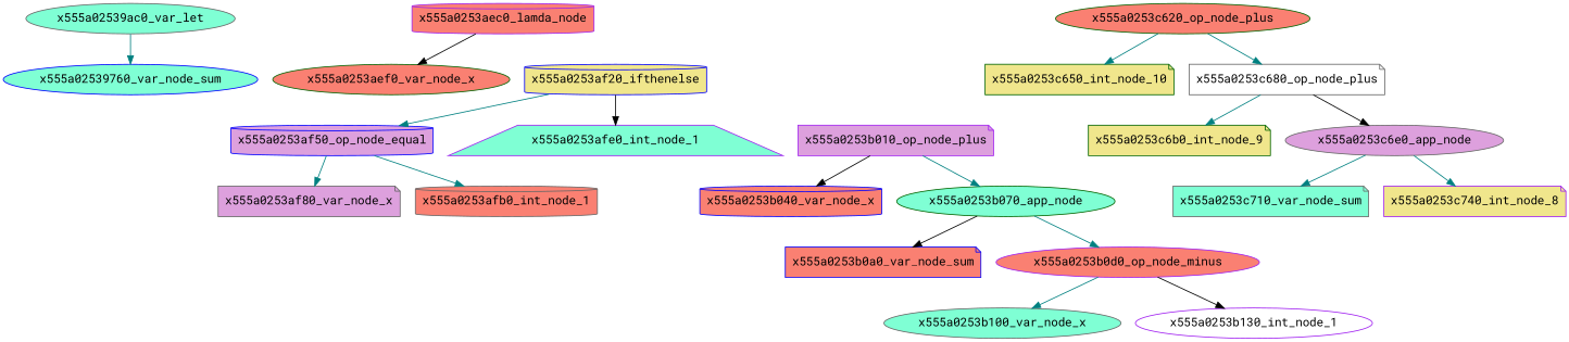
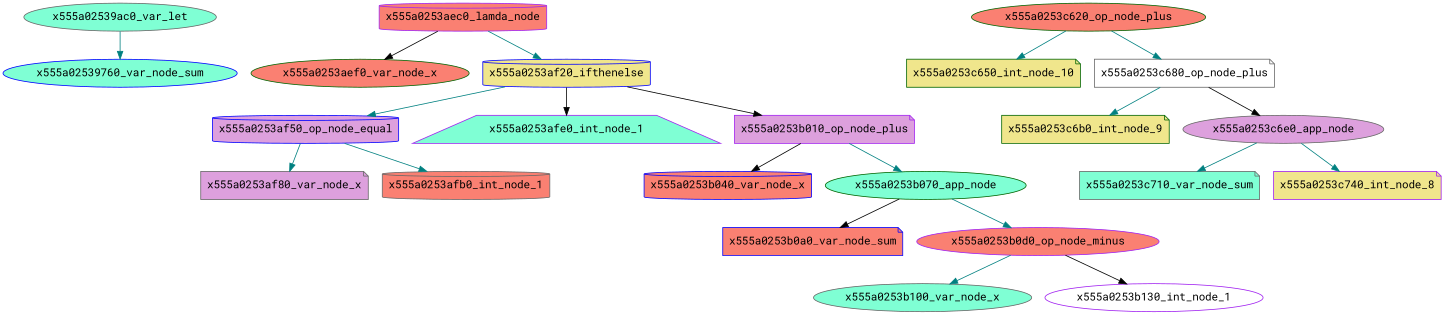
  digraph {
    fontname="Roboto Mono"
    node [color=gray40 fillcolor=salmon fontname="Roboto Mono" shape=ellipse style=filled]
    edge [color=teal fontname="Roboto Mono"]
    x555a02539ac0_var_let [fillcolor=aquamarine]
    x555a02539760_var_node_sum [color=blue fillcolor=aquamarine]
    x555a0253aec0_lamda_node [color=purple shape=cylinder]
    x555a0253aef0_var_node_x [color=darkgreen]
    x555a0253af20_ifthenelse [color=blue fillcolor=khaki shape=cylinder]
    x555a0253c620_op_node_plus [color=darkgreen]
    x555a0253c650_int_node_10 [color=darkgreen fillcolor=khaki shape=note]
    x555a0253c680_op_node_plus [fillcolor=white shape=note]
    x555a0253af50_op_node_equal [color=blue fillcolor=plum shape=cylinder]
    x555a0253afe0_int_node_1 [color=purple fillcolor=aquamarine shape=trapezium]
    x555a0253b010_op_node_plus [color=purple fillcolor=plum shape=note]
    x555a0253af80_var_node_x [fillcolor=plum shape=note]
    x555a0253afb0_int_node_1 [shape=cylinder]
    x555a0253b040_var_node_x [color=blue shape=cylinder]
    x555a0253b070_app_node [color=darkgreen fillcolor=aquamarine]
    x555a0253b0a0_var_node_sum [color=blue shape=note]
    x555a0253b0d0_op_node_minus [color=purple]
    x555a0253b100_var_node_x [fillcolor=aquamarine]
    x555a0253b130_int_node_1 [color=purple fillcolor=white]
    x555a0253c6b0_int_node_9 [color=darkgreen fillcolor=khaki shape=note]
    x555a0253c6e0_app_node [fillcolor=plum]
    x555a0253c710_var_node_sum [fillcolor=aquamarine shape=note]
    x555a0253c740_int_node_8 [color=purple fillcolor=khaki shape=note]
    x555a02539ac0_var_let -> x555a02539760_var_node_sum
    x555a0253aec0_lamda_node -> x555a0253aef0_var_node_x [color=black]
+   x555a0253aec0_lamda_node -> x555a0253af20_ifthenelse
    x555a0253af20_ifthenelse -> x555a0253af50_op_node_equal
    x555a0253af20_ifthenelse -> x555a0253afe0_int_node_1 [color=black]
+   x555a0253af20_ifthenelse -> x555a0253b010_op_node_plus [color=black]
    x555a0253c620_op_node_plus -> x555a0253c650_int_node_10
    x555a0253c620_op_node_plus -> x555a0253c680_op_node_plus
    x555a0253c680_op_node_plus -> x555a0253c6b0_int_node_9
    x555a0253c680_op_node_plus -> x555a0253c6e0_app_node [color=black]
    x555a0253af50_op_node_equal -> x555a0253af80_var_node_x
    x555a0253af50_op_node_equal -> x555a0253afb0_int_node_1
    x555a0253b010_op_node_plus -> x555a0253b040_var_node_x [color=black]
    x555a0253b010_op_node_plus -> x555a0253b070_app_node
    x555a0253b070_app_node -> x555a0253b0a0_var_node_sum [color=black]
    x555a0253b070_app_node -> x555a0253b0d0_op_node_minus
    x555a0253b0d0_op_node_minus -> x555a0253b100_var_node_x
    x555a0253b0d0_op_node_minus -> x555a0253b130_int_node_1 [color=black]
    x555a0253c6e0_app_node -> x555a0253c710_var_node_sum
    x555a0253c6e0_app_node -> x555a0253c740_int_node_8
  }
